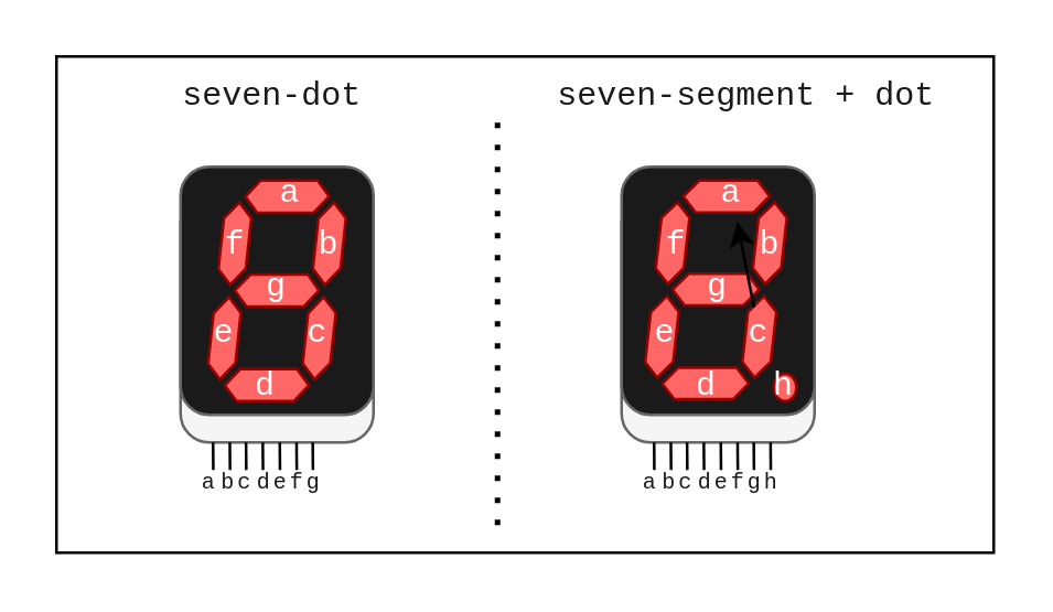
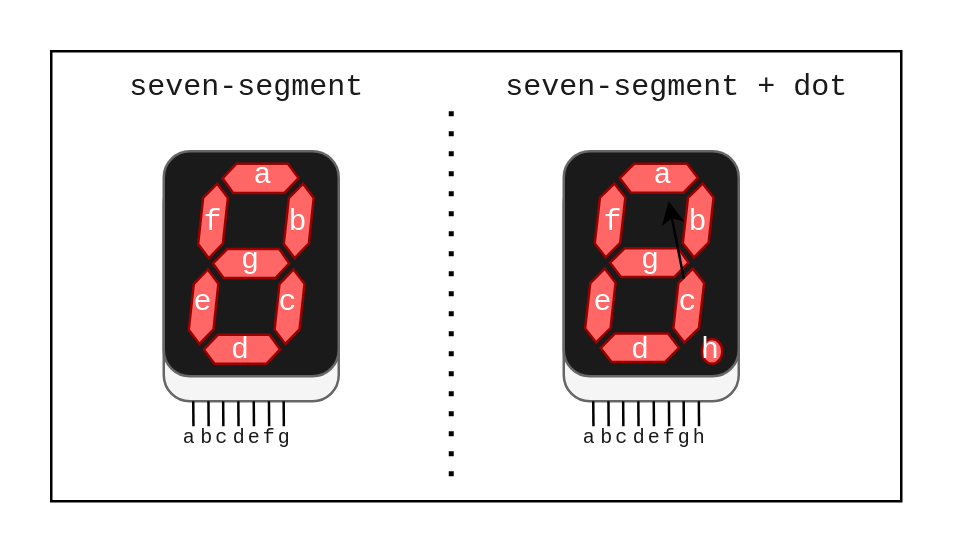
  <mxCell id="0" />
  <mxCell id="1" parent="0" />
  <mxCell id="2" value="" style="rounded=0;whiteSpace=wrap;html=1;labelBackgroundColor=#E6E6E6;fontFamily=Courier New;fontSize=12;" vertex="1" parent="1"><mxGeometry width="340" height="180" as="geometry" x="20" y="20" /></mxCell>
- <mxCell id="3" value="seven-dot" style="text;html=1;align=center;verticalAlign=middle;resizable=0;points=[];autosize=1;strokeColor=none;fillColor=none;fontSize=12;fontFamily=Courier New;fontColor=#1A1A1A;" vertex="1" parent="1"><mxGeometry x="37.5" width="120" height="30" as="geometry" y="20" /></mxCell>
+ <mxCell id="3" value="seven-segment" style="text;html=1;align=center;verticalAlign=middle;resizable=0;points=[];autosize=1;strokeColor=none;fillColor=none;fontSize=12;fontFamily=Courier New;fontColor=#1A1A1A;" vertex="1" parent="1"><mxGeometry x="37.5" width="120" height="30" as="geometry" y="20" /></mxCell>
  <mxCell id="4" value="seven-segment + dot" style="text;html=1;align=center;verticalAlign=middle;resizable=0;points=[];autosize=1;strokeColor=none;fillColor=none;fontSize=12;fontFamily=Courier New;fontColor=#1A1A1A;" vertex="1" parent="1"><mxGeometry x="190" width="160" height="30" as="geometry" y="20" /></mxCell>
  <mxCell id="5" value="" style="group" vertex="1" connectable="0" parent="1"><mxGeometry x="220" y="60" width="75" height="124" as="geometry" /></mxCell>
  <mxCell id="6" value="" style="rounded=1;whiteSpace=wrap;html=1;fillColor=#f5f5f5;fontColor=#333333;strokeColor=#666666;" vertex="1" parent="5"><mxGeometry x="5" y="10" width="70" height="90" as="geometry" /></mxCell>
  <mxCell id="7" value="" style="rounded=1;whiteSpace=wrap;html=1;fillColor=#1A1A1A;fontColor=#333333;strokeColor=#666666;" vertex="1" parent="5"><mxGeometry x="5" width="70" height="90" as="geometry" /></mxCell>
  <mxCell id="8" value="" style="endArrow=none;html=1;fontFamily=Courier New;fontColor=#FFFFFF;" edge="1" parent="5"><mxGeometry width="50" height="50" relative="1" as="geometry"><mxPoint x="16.88" y="110" as="sourcePoint" /><mxPoint x="16.8" y="100" as="targetPoint" /></mxGeometry></mxCell>
  <mxCell id="9" value="" style="endArrow=none;html=1;fontFamily=Courier New;fontColor=#FFFFFF;" edge="1" parent="5"><mxGeometry width="50" height="50" relative="1" as="geometry"><mxPoint x="22.96" y="110" as="sourcePoint" /><mxPoint x="22.88" y="100" as="targetPoint" /></mxGeometry></mxCell>
  <mxCell id="10" value="" style="endArrow=none;html=1;fontFamily=Courier New;fontColor=#FFFFFF;" edge="1" parent="5"><mxGeometry width="50" height="50" relative="1" as="geometry"><mxPoint x="28.84" y="110" as="sourcePoint" /><mxPoint x="28.76" y="100" as="targetPoint" /></mxGeometry></mxCell>
  <mxCell id="11" value="" style="endArrow=none;html=1;fontFamily=Courier New;fontColor=#FFFFFF;" edge="1" parent="5"><mxGeometry width="50" height="50" relative="1" as="geometry"><mxPoint x="34.92" y="110" as="sourcePoint" /><mxPoint x="34.84" y="100" as="targetPoint" /></mxGeometry></mxCell>
  <mxCell id="12" value="" style="endArrow=none;html=1;fontFamily=Courier New;fontColor=#FFFFFF;" edge="1" parent="5"><mxGeometry width="50" height="50" relative="1" as="geometry"><mxPoint x="41.08" y="110" as="sourcePoint" /><mxPoint x="41" y="100" as="targetPoint" /></mxGeometry></mxCell>
  <mxCell id="13" value="" style="endArrow=none;html=1;fontFamily=Courier New;fontColor=#FFFFFF;" edge="1" parent="5"><mxGeometry width="50" height="50" relative="1" as="geometry"><mxPoint x="47.16" y="110" as="sourcePoint" /><mxPoint x="47.08" y="100" as="targetPoint" /></mxGeometry></mxCell>
  <mxCell id="14" value="" style="endArrow=none;html=1;fontFamily=Courier New;fontColor=#FFFFFF;" edge="1" parent="5"><mxGeometry width="50" height="50" relative="1" as="geometry"><mxPoint x="53.04" y="110" as="sourcePoint" /><mxPoint x="52.96" y="100" as="targetPoint" /></mxGeometry></mxCell>
  <mxCell id="15" value="" style="endArrow=none;html=1;fontFamily=Courier New;fontColor=#FFFFFF;" edge="1" parent="5"><mxGeometry width="50" height="50" relative="1" as="geometry"><mxPoint x="59.12" y="110" as="sourcePoint" /><mxPoint x="59.04" y="100" as="targetPoint" /></mxGeometry></mxCell>
  <mxCell id="16" value="a" style="text;html=1;align=center;verticalAlign=middle;resizable=0;points=[];autosize=1;strokeColor=none;fillColor=none;fontSize=8;fontFamily=Courier New;fontColor=#1A1A1A;" vertex="1" parent="5"><mxGeometry y="104" width="30" height="20" as="geometry" /></mxCell>
  <mxCell id="17" value="b" style="text;html=1;align=center;verticalAlign=middle;resizable=0;points=[];autosize=1;strokeColor=none;fillColor=none;fontSize=8;fontFamily=Courier New;fontColor=#1A1A1A;" vertex="1" parent="5"><mxGeometry x="7" y="104" width="30" height="20" as="geometry" /></mxCell>
  <mxCell id="18" value="c" style="text;html=1;align=center;verticalAlign=middle;resizable=0;points=[];autosize=1;strokeColor=none;fillColor=none;fontSize=8;fontFamily=Courier New;fontColor=#1A1A1A;" vertex="1" parent="5"><mxGeometry x="13" y="104" width="30" height="20" as="geometry" /></mxCell>
  <mxCell id="19" value="d" style="text;html=1;align=center;verticalAlign=middle;resizable=0;points=[];autosize=1;strokeColor=none;fillColor=none;fontSize=8;fontFamily=Courier New;fontColor=#1A1A1A;" vertex="1" parent="5"><mxGeometry x="20" y="104" width="30" height="20" as="geometry" /></mxCell>
  <mxCell id="20" value="e" style="text;html=1;align=center;verticalAlign=middle;resizable=0;points=[];autosize=1;strokeColor=none;fillColor=none;fontSize=8;fontFamily=Courier New;fontColor=#1A1A1A;" vertex="1" parent="5"><mxGeometry x="26" y="104" width="30" height="20" as="geometry" /></mxCell>
  <mxCell id="21" value="f" style="text;html=1;align=center;verticalAlign=middle;resizable=0;points=[];autosize=1;strokeColor=none;fillColor=none;fontSize=8;fontFamily=Courier New;fontColor=#1A1A1A;" vertex="1" parent="5"><mxGeometry x="32" y="104" width="30" height="20" as="geometry" /></mxCell>
  <mxCell id="22" value="g" style="text;html=1;align=center;verticalAlign=middle;resizable=0;points=[];autosize=1;strokeColor=none;fillColor=none;fontSize=8;fontFamily=Courier New;fontColor=#1A1A1A;" vertex="1" parent="5"><mxGeometry x="38" y="104" width="30" height="20" as="geometry" /></mxCell>
  <mxCell id="23" value="h" style="text;html=1;align=center;verticalAlign=middle;resizable=0;points=[];autosize=1;strokeColor=none;fillColor=none;fontSize=8;fontFamily=Courier New;fontColor=#1A1A1A;" vertex="1" parent="5"><mxGeometry x="44" y="104" width="30" height="20" as="geometry" /></mxCell>
  <mxCell id="24" value="" style="verticalLabelPosition=bottom;shadow=0;dashed=0;align=center;html=1;verticalAlign=top;shape=mxgraph.electrical.opto_electronics.7_segment_display_with_dp;pointerEvents=1;rounded=0;fillColor=#FF6666;strokeColor=#990000;" vertex="1" parent="5"><mxGeometry x="13.55" y="5" width="54.9" height="80" as="geometry" /></mxCell>
  <mxCell id="25" value="a" style="text;html=1;align=center;verticalAlign=middle;whiteSpace=wrap;rounded=0;fontFamily=Courier New;fontColor=#FFFFFF;" vertex="1" parent="5"><mxGeometry x="35" width="20" height="20" as="geometry" /></mxCell>
  <mxCell id="26" value="b" style="text;html=1;align=center;verticalAlign=middle;whiteSpace=wrap;rounded=0;fontFamily=Courier New;fontColor=#FFFFFF;" vertex="1" parent="5"><mxGeometry x="49" y="19" width="20" height="20" as="geometry" /></mxCell>
  <mxCell id="27" value="" style="edgeStyle=none;html=1;fontFamily=Courier New;fontSize=12;fontColor=#9999FF;" edge="1" parent="5" source="28" target="25"><mxGeometry relative="1" as="geometry" /></mxCell>
  <mxCell id="28" value="c" style="text;html=1;align=center;verticalAlign=middle;whiteSpace=wrap;rounded=0;fontFamily=Courier New;fontColor=#FFFFFF;" vertex="1" parent="5"><mxGeometry x="45" y="51" width="20" height="20" as="geometry" /></mxCell>
  <mxCell id="29" value="d" style="text;html=1;align=center;verticalAlign=middle;whiteSpace=wrap;rounded=0;fontFamily=Courier New;fontColor=#FFFFFF;" vertex="1" parent="5"><mxGeometry x="26" y="70" width="20" height="20" as="geometry" /></mxCell>
  <mxCell id="30" value="e" style="text;html=1;align=center;verticalAlign=middle;whiteSpace=wrap;rounded=0;fontFamily=Courier New;fontColor=#FFFFFF;" vertex="1" parent="5"><mxGeometry x="11" y="51" width="20" height="20" as="geometry" /></mxCell>
  <mxCell id="31" value="f" style="text;html=1;align=center;verticalAlign=middle;whiteSpace=wrap;rounded=0;fontFamily=Courier New;fontColor=#FFFFFF;" vertex="1" parent="5"><mxGeometry x="15" y="19" width="20" height="20" as="geometry" /></mxCell>
  <mxCell id="32" value="g" style="text;html=1;align=center;verticalAlign=middle;whiteSpace=wrap;rounded=0;fontFamily=Courier New;fontColor=#FFFFFF;" vertex="1" parent="5"><mxGeometry x="30" y="34" width="20" height="20" as="geometry" /></mxCell>
  <mxCell id="33" value="h" style="text;html=1;align=center;verticalAlign=middle;whiteSpace=wrap;rounded=0;fontFamily=Courier New;fontColor=#FFFFFF;fontSize=12;" vertex="1" parent="5"><mxGeometry x="54" y="70" width="20" height="20" as="geometry" /></mxCell>
  <mxCell id="34" value="" style="group" vertex="1" connectable="0" parent="1"><mxGeometry x="60" y="60" width="75" height="124" as="geometry" /></mxCell>
  <mxCell id="35" value="" style="rounded=1;whiteSpace=wrap;html=1;fillColor=#f5f5f5;fontColor=#333333;strokeColor=#666666;" vertex="1" parent="34"><mxGeometry x="5" y="10" width="70" height="90" as="geometry" /></mxCell>
  <mxCell id="36" value="" style="rounded=1;whiteSpace=wrap;html=1;fillColor=#1A1A1A;fontColor=#333333;strokeColor=#666666;" vertex="1" parent="34"><mxGeometry x="5" width="70" height="90" as="geometry" /></mxCell>
  <mxCell id="37" value="" style="verticalLabelPosition=bottom;shadow=0;dashed=0;align=center;html=1;verticalAlign=top;shape=mxgraph.electrical.opto_electronics.7_segment_display;pointerEvents=1;fillColor=#FF6666;strokeColor=#990000;" vertex="1" parent="34"><mxGeometry x="15" y="5" width="50" height="80" as="geometry" /></mxCell>
  <mxCell id="38" value="a" style="text;html=1;align=center;verticalAlign=middle;whiteSpace=wrap;rounded=0;fontFamily=Courier New;fontColor=#FFFFFF;" vertex="1" parent="34"><mxGeometry x="35" width="20" height="20" as="geometry" /></mxCell>
  <mxCell id="39" value="b" style="text;html=1;align=center;verticalAlign=middle;whiteSpace=wrap;rounded=0;fontFamily=Courier New;fontColor=#FFFFFF;" vertex="1" parent="34"><mxGeometry x="49" y="19" width="20" height="20" as="geometry" /></mxCell>
  <mxCell id="40" value="c" style="text;html=1;align=center;verticalAlign=middle;whiteSpace=wrap;rounded=0;fontFamily=Courier New;fontColor=#FFFFFF;" vertex="1" parent="34"><mxGeometry x="45" y="51" width="20" height="20" as="geometry" /></mxCell>
  <mxCell id="41" value="d" style="text;html=1;align=center;verticalAlign=middle;whiteSpace=wrap;rounded=0;fontFamily=Courier New;fontColor=#FFFFFF;" vertex="1" parent="34"><mxGeometry x="26" y="70" width="20" height="20" as="geometry" /></mxCell>
  <mxCell id="42" value="e" style="text;html=1;align=center;verticalAlign=middle;whiteSpace=wrap;rounded=0;fontFamily=Courier New;fontColor=#FFFFFF;" vertex="1" parent="34"><mxGeometry x="11" y="51" width="20" height="20" as="geometry" /></mxCell>
  <mxCell id="43" value="f" style="text;html=1;align=center;verticalAlign=middle;whiteSpace=wrap;rounded=0;fontFamily=Courier New;fontColor=#FFFFFF;" vertex="1" parent="34"><mxGeometry x="15" y="19" width="20" height="20" as="geometry" /></mxCell>
  <mxCell id="44" value="g" style="text;html=1;align=center;verticalAlign=middle;whiteSpace=wrap;rounded=0;fontFamily=Courier New;fontColor=#FFFFFF;" vertex="1" parent="34"><mxGeometry x="30" y="34" width="20" height="20" as="geometry" /></mxCell>
  <mxCell id="45" value="" style="endArrow=none;html=1;fontFamily=Courier New;fontColor=#FFFFFF;" edge="1" parent="34"><mxGeometry width="50" height="50" relative="1" as="geometry"><mxPoint x="16.88" y="110" as="sourcePoint" /><mxPoint x="16.8" y="100" as="targetPoint" /></mxGeometry></mxCell>
  <mxCell id="46" value="" style="endArrow=none;html=1;fontFamily=Courier New;fontColor=#FFFFFF;" edge="1" parent="34"><mxGeometry width="50" height="50" relative="1" as="geometry"><mxPoint x="22.96" y="110" as="sourcePoint" /><mxPoint x="22.88" y="100" as="targetPoint" /></mxGeometry></mxCell>
  <mxCell id="47" value="" style="endArrow=none;html=1;fontFamily=Courier New;fontColor=#FFFFFF;" edge="1" parent="34"><mxGeometry width="50" height="50" relative="1" as="geometry"><mxPoint x="28.84" y="110" as="sourcePoint" /><mxPoint x="28.76" y="100" as="targetPoint" /></mxGeometry></mxCell>
  <mxCell id="48" value="" style="endArrow=none;html=1;fontFamily=Courier New;fontColor=#FFFFFF;" edge="1" parent="34"><mxGeometry width="50" height="50" relative="1" as="geometry"><mxPoint x="34.92" y="110" as="sourcePoint" /><mxPoint x="34.84" y="100" as="targetPoint" /></mxGeometry></mxCell>
  <mxCell id="49" value="" style="endArrow=none;html=1;fontFamily=Courier New;fontColor=#FFFFFF;" edge="1" parent="34"><mxGeometry width="50" height="50" relative="1" as="geometry"><mxPoint x="41.08" y="110" as="sourcePoint" /><mxPoint x="41.0" y="100" as="targetPoint" /></mxGeometry></mxCell>
  <mxCell id="50" value="" style="endArrow=none;html=1;fontFamily=Courier New;fontColor=#FFFFFF;" edge="1" parent="34"><mxGeometry width="50" height="50" relative="1" as="geometry"><mxPoint x="47.16" y="110" as="sourcePoint" /><mxPoint x="47.08" y="100" as="targetPoint" /></mxGeometry></mxCell>
  <mxCell id="51" value="" style="endArrow=none;html=1;fontFamily=Courier New;fontColor=#FFFFFF;" edge="1" parent="34"><mxGeometry width="50" height="50" relative="1" as="geometry"><mxPoint x="53.04" y="110" as="sourcePoint" /><mxPoint x="52.96" y="100" as="targetPoint" /></mxGeometry></mxCell>
  <mxCell id="52" value="a" style="text;html=1;align=center;verticalAlign=middle;resizable=0;points=[];autosize=1;strokeColor=none;fillColor=none;fontSize=8;fontFamily=Courier New;fontColor=#1A1A1A;" vertex="1" parent="34"><mxGeometry y="104" width="30" height="20" as="geometry" /></mxCell>
  <mxCell id="53" value="b" style="text;html=1;align=center;verticalAlign=middle;resizable=0;points=[];autosize=1;strokeColor=none;fillColor=none;fontSize=8;fontFamily=Courier New;fontColor=#1A1A1A;" vertex="1" parent="34"><mxGeometry x="7" y="104" width="30" height="20" as="geometry" /></mxCell>
  <mxCell id="54" value="c" style="text;html=1;align=center;verticalAlign=middle;resizable=0;points=[];autosize=1;strokeColor=none;fillColor=none;fontSize=8;fontFamily=Courier New;fontColor=#1A1A1A;" vertex="1" parent="34"><mxGeometry x="13" y="104" width="30" height="20" as="geometry" /></mxCell>
  <mxCell id="55" value="d" style="text;html=1;align=center;verticalAlign=middle;resizable=0;points=[];autosize=1;strokeColor=none;fillColor=none;fontSize=8;fontFamily=Courier New;fontColor=#1A1A1A;" vertex="1" parent="34"><mxGeometry x="20" y="104" width="30" height="20" as="geometry" /></mxCell>
  <mxCell id="56" value="e" style="text;html=1;align=center;verticalAlign=middle;resizable=0;points=[];autosize=1;strokeColor=none;fillColor=none;fontSize=8;fontFamily=Courier New;fontColor=#1A1A1A;" vertex="1" parent="34"><mxGeometry x="26" y="104" width="30" height="20" as="geometry" /></mxCell>
  <mxCell id="57" value="f" style="text;html=1;align=center;verticalAlign=middle;resizable=0;points=[];autosize=1;strokeColor=none;fillColor=none;fontSize=8;fontFamily=Courier New;fontColor=#1A1A1A;" vertex="1" parent="34"><mxGeometry x="32" y="104" width="30" height="20" as="geometry" /></mxCell>
  <mxCell id="58" value="g" style="text;html=1;align=center;verticalAlign=middle;resizable=0;points=[];autosize=1;strokeColor=none;fillColor=none;fontSize=8;fontFamily=Courier New;fontColor=#1A1A1A;" vertex="1" parent="34"><mxGeometry x="38" y="104" width="30" height="20" as="geometry" /></mxCell>
  <mxCell id="59" value="" style="endArrow=none;dashed=1;html=1;dashPattern=1 3;strokeWidth=2;fontFamily=Courier New;fontSize=13;fontColor=none;" edge="1" parent="1"><mxGeometry width="50" height="50" relative="1" as="geometry"><mxPoint x="180" y="190" as="sourcePoint" /><mxPoint x="180" y="40" as="targetPoint" /></mxGeometry></mxCell>
